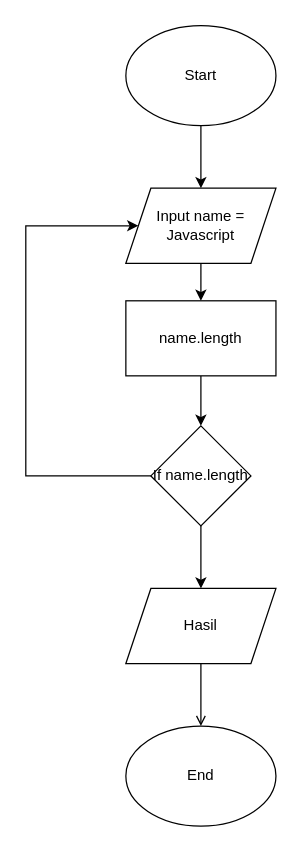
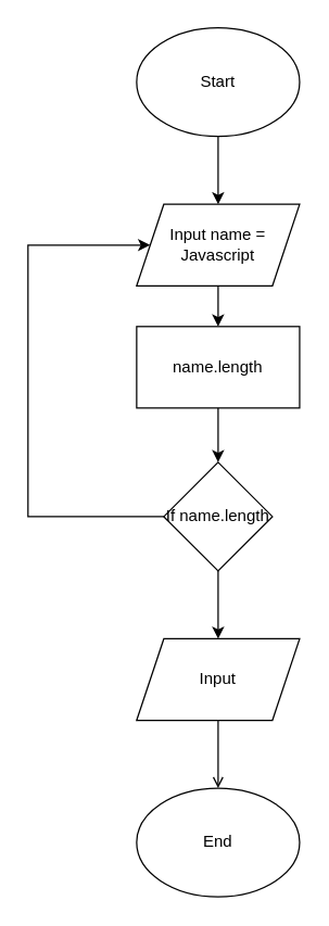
  <mxCell id="0" />
  <mxCell id="1" parent="0" />
  <mxCell id="2" value="" style="edgeStyle=orthogonalEdgeStyle;rounded=0;orthogonalLoop=1;jettySize=auto;html=1;" edge="1" parent="1" source="3" target="6"><mxGeometry relative="1" as="geometry" /></mxCell>
  <mxCell id="3" value="Start" style="ellipse;whiteSpace=wrap;html=1;" vertex="1" parent="1"><mxGeometry x="100" y="20" width="120" height="80" as="geometry" /></mxCell>
  <mxCell id="4" value="End" style="ellipse;whiteSpace=wrap;html=1;" vertex="1" parent="1"><mxGeometry x="100" y="580" width="120" height="80" as="geometry" /></mxCell>
  <mxCell id="5" value="" style="edgeStyle=orthogonalEdgeStyle;rounded=0;orthogonalLoop=1;jettySize=auto;html=1;" edge="1" parent="1" source="6" target="10"><mxGeometry relative="1" as="geometry" /></mxCell>
  <mxCell id="6" value="Input name = Javascript" style="shape=parallelogram;perimeter=parallelogramPerimeter;whiteSpace=wrap;html=1;fixedSize=1;" vertex="1" parent="1"><mxGeometry x="100" y="150" width="120" height="60" as="geometry" /></mxCell>
  <mxCell id="7" value="" style="edgeStyle=orthogonalEdgeStyle;rounded=0;orthogonalLoop=1;jettySize=auto;html=1;endArrow=open;" edge="1" parent="1" source="8" target="4"><mxGeometry relative="1" as="geometry" /></mxCell>
- <mxCell id="8" value="Hasil" style="shape=parallelogram;perimeter=parallelogramPerimeter;whiteSpace=wrap;html=1;fixedSize=1;" vertex="1" parent="1"><mxGeometry x="100" y="470" width="120" height="60" as="geometry" /></mxCell>
+ <mxCell id="8" value="Input" style="shape=parallelogram;perimeter=parallelogramPerimeter;whiteSpace=wrap;html=1;fixedSize=1;" vertex="1" parent="1"><mxGeometry x="100" y="470" width="120" height="60" as="geometry" /></mxCell>
  <mxCell id="9" value="" style="edgeStyle=orthogonalEdgeStyle;rounded=0;orthogonalLoop=1;jettySize=auto;html=1;" edge="1" parent="1" source="10" target="13"><mxGeometry relative="1" as="geometry" /></mxCell>
  <mxCell id="10" value="name.length" style="rounded=0;whiteSpace=wrap;html=1;" vertex="1" parent="1"><mxGeometry x="100" y="240" width="120" height="60" as="geometry" /></mxCell>
  <mxCell id="11" value="" style="edgeStyle=orthogonalEdgeStyle;rounded=0;orthogonalLoop=1;jettySize=auto;html=1;" edge="1" parent="1" source="13" target="8"><mxGeometry relative="1" as="geometry" /></mxCell>
  <mxCell id="12" style="edgeStyle=orthogonalEdgeStyle;rounded=0;orthogonalLoop=1;jettySize=auto;html=1;" edge="1" parent="1" source="13" target="6"><mxGeometry relative="1" as="geometry"><mxPoint x="80" y="180" as="targetPoint" /><Array as="points"><mxPoint x="20" y="380" /><mxPoint x="20" y="180" /></Array></mxGeometry></mxCell>
  <mxCell id="13" value="If name.length" style="rhombus;whiteSpace=wrap;html=1;" vertex="1" parent="1"><mxGeometry x="120" y="340" width="80" height="80" as="geometry" /></mxCell>
